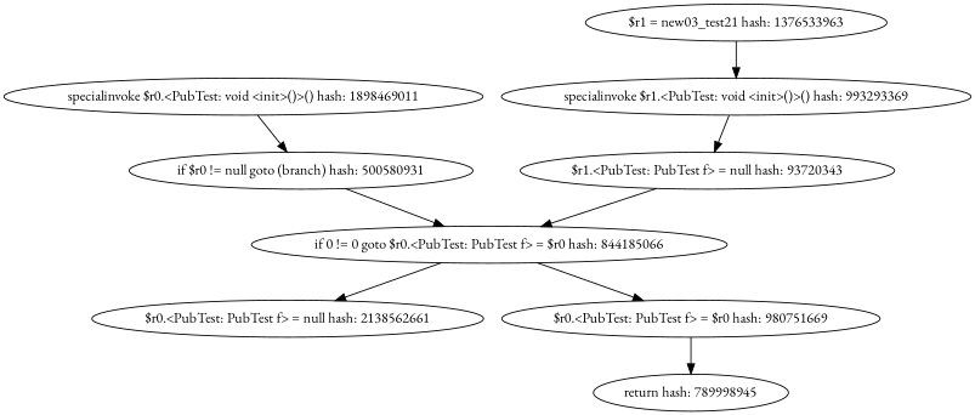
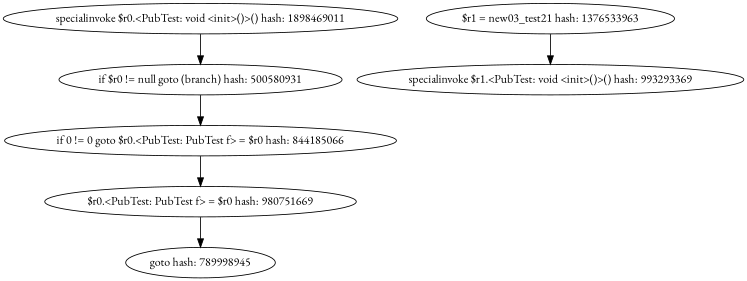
  digraph {
    fontname="EB Garamond"
    node [fontname="EB Garamond"]
    edge [fontname="EB Garamond"]
    "specialinvoke $r0.<PubTest: void <init>()>() hash: 1898469011"
    "if $r0 != null goto (branch) hash: 500580931"
    "if 0 != 0 goto $r0.<PubTest: PubTest f> = $r0 hash: 844185066"
    "$r1 = new03_test21 hash: 1376533963"
    "specialinvoke $r1.<PubTest: void <init>()>() hash: 993293369"
-   "$r0.<PubTest: PubTest f> = null hash: 2138562661"
    "$r0.<PubTest: PubTest f> = $r0 hash: 980751669"
-   "$r1.<PubTest: PubTest f> = null hash: 93720343"
-   "return hash: 789998945"
+   "return hash: 789998945" [label="goto hash: 789998945"]
    "specialinvoke $r0.<PubTest: void <init>()>() hash: 1898469011" -> "if $r0 != null goto (branch) hash: 500580931"
    "if $r0 != null goto (branch) hash: 500580931" -> "if 0 != 0 goto $r0.<PubTest: PubTest f> = $r0 hash: 844185066"
-   "if 0 != 0 goto $r0.<PubTest: PubTest f> = $r0 hash: 844185066" -> "$r0.<PubTest: PubTest f> = null hash: 2138562661"
    "if 0 != 0 goto $r0.<PubTest: PubTest f> = $r0 hash: 844185066" -> "$r0.<PubTest: PubTest f> = $r0 hash: 980751669"
    "$r1 = new03_test21 hash: 1376533963" -> "specialinvoke $r1.<PubTest: void <init>()>() hash: 993293369"
-   "specialinvoke $r1.<PubTest: void <init>()>() hash: 993293369" -> "$r1.<PubTest: PubTest f> = null hash: 93720343"
    "$r0.<PubTest: PubTest f> = $r0 hash: 980751669" -> "return hash: 789998945"
-   "$r1.<PubTest: PubTest f> = null hash: 93720343" -> "if 0 != 0 goto $r0.<PubTest: PubTest f> = $r0 hash: 844185066"
  }
